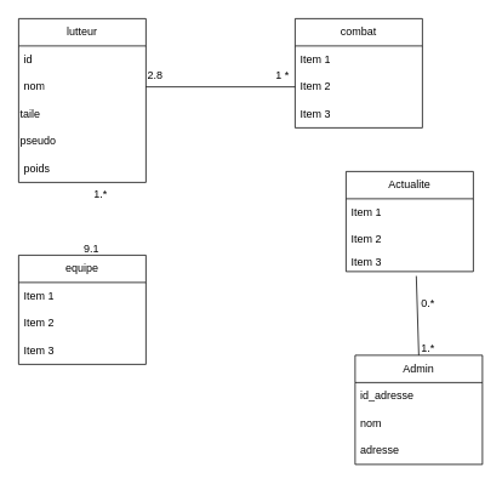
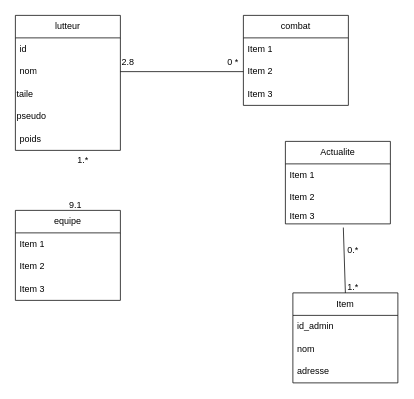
  <mxCell id="0" />
  <mxCell id="1" parent="0" />
  <mxCell id="2" value="lutteur" style="swimlane;fontStyle=0;childLayout=stackLayout;horizontal=1;startSize=30;horizontalStack=0;resizeParent=1;resizeParentMax=0;resizeLast=0;collapsible=1;marginBottom=0;whiteSpace=wrap;html=1;" parent="1" vertex="1"><mxGeometry x="20" y="20" width="140" height="180" as="geometry" /></mxCell>
  <mxCell id="3" value="id" style="text;strokeColor=none;fillColor=none;align=left;verticalAlign=middle;spacingLeft=4;spacingRight=4;overflow=hidden;points=[[0,0.5],[1,0.5]];portConstraint=eastwest;rotatable=0;whiteSpace=wrap;html=1;" parent="2" vertex="1"><mxGeometry y="30" width="140" height="30" as="geometry" /></mxCell>
  <mxCell id="4" value="nom" style="text;strokeColor=none;fillColor=none;align=left;verticalAlign=middle;spacingLeft=4;spacingRight=4;overflow=hidden;points=[[0,0.5],[1,0.5]];portConstraint=eastwest;rotatable=0;whiteSpace=wrap;html=1;" parent="2" vertex="1"><mxGeometry y="60" width="140" height="30" as="geometry" /></mxCell>
  <mxCell id="5" value="taile" style="text;html=1;strokeColor=none;fillColor=none;align=left;verticalAlign=middle;whiteSpace=wrap;rounded=0;" parent="2" vertex="1"><mxGeometry y="90" width="140" height="30" as="geometry" /></mxCell>
  <mxCell id="6" value="pseudo" style="text;html=1;strokeColor=none;fillColor=none;align=left;verticalAlign=middle;whiteSpace=wrap;rounded=0;" parent="2" vertex="1"><mxGeometry y="120" width="140" height="30" as="geometry" /></mxCell>
  <mxCell id="7" value="poids&amp;nbsp;&lt;br&gt;" style="text;strokeColor=none;fillColor=none;align=left;verticalAlign=middle;spacingLeft=4;spacingRight=4;overflow=hidden;points=[[0,0.5],[1,0.5]];portConstraint=eastwest;rotatable=0;whiteSpace=wrap;html=1;" parent="2" vertex="1"><mxGeometry y="150" width="140" height="30" as="geometry" /></mxCell>
  <mxCell id="8" value="combat" style="swimlane;fontStyle=0;childLayout=stackLayout;horizontal=1;startSize=30;horizontalStack=0;resizeParent=1;resizeParentMax=0;resizeLast=0;collapsible=1;marginBottom=0;whiteSpace=wrap;html=1;" parent="1" vertex="1"><mxGeometry x="324" y="20" width="140" height="120" as="geometry" /></mxCell>
  <mxCell id="9" value="Item 1" style="text;strokeColor=none;fillColor=none;align=left;verticalAlign=middle;spacingLeft=4;spacingRight=4;overflow=hidden;points=[[0,0.5],[1,0.5]];portConstraint=eastwest;rotatable=0;whiteSpace=wrap;html=1;" parent="8" vertex="1"><mxGeometry y="30" width="140" height="30" as="geometry" /></mxCell>
  <mxCell id="10" value="Item 2" style="text;strokeColor=none;fillColor=none;align=left;verticalAlign=middle;spacingLeft=4;spacingRight=4;overflow=hidden;points=[[0,0.5],[1,0.5]];portConstraint=eastwest;rotatable=0;whiteSpace=wrap;html=1;" parent="8" vertex="1"><mxGeometry y="60" width="140" height="30" as="geometry" /></mxCell>
  <mxCell id="11" value="Item 3" style="text;strokeColor=none;fillColor=none;align=left;verticalAlign=middle;spacingLeft=4;spacingRight=4;overflow=hidden;points=[[0,0.5],[1,0.5]];portConstraint=eastwest;rotatable=0;whiteSpace=wrap;html=1;" parent="8" vertex="1"><mxGeometry y="90" width="140" height="30" as="geometry" /></mxCell>
  <mxCell id="12" value="equipe" style="swimlane;fontStyle=0;childLayout=stackLayout;horizontal=1;startSize=30;horizontalStack=0;resizeParent=1;resizeParentMax=0;resizeLast=0;collapsible=1;marginBottom=0;whiteSpace=wrap;html=1;" parent="1" vertex="1"><mxGeometry x="20" y="280" width="140" height="120" as="geometry" /></mxCell>
  <mxCell id="13" value="Item 1" style="text;strokeColor=none;fillColor=none;align=left;verticalAlign=middle;spacingLeft=4;spacingRight=4;overflow=hidden;points=[[0,0.5],[1,0.5]];portConstraint=eastwest;rotatable=0;whiteSpace=wrap;html=1;" parent="12" vertex="1"><mxGeometry y="30" width="140" height="30" as="geometry" /></mxCell>
  <mxCell id="14" value="Item 2" style="text;strokeColor=none;fillColor=none;align=left;verticalAlign=middle;spacingLeft=4;spacingRight=4;overflow=hidden;points=[[0,0.5],[1,0.5]];portConstraint=eastwest;rotatable=0;whiteSpace=wrap;html=1;" parent="12" vertex="1"><mxGeometry y="60" width="140" height="30" as="geometry" /></mxCell>
  <mxCell id="15" value="Item 3" style="text;strokeColor=none;fillColor=none;align=left;verticalAlign=middle;spacingLeft=4;spacingRight=4;overflow=hidden;points=[[0,0.5],[1,0.5]];portConstraint=eastwest;rotatable=0;whiteSpace=wrap;html=1;" parent="12" vertex="1"><mxGeometry y="90" width="140" height="30" as="geometry" /></mxCell>
  <mxCell id="16" value="Actualite" style="swimlane;fontStyle=0;childLayout=stackLayout;horizontal=1;startSize=30;horizontalStack=0;resizeParent=1;resizeParentMax=0;resizeLast=0;collapsible=1;marginBottom=0;whiteSpace=wrap;html=1;" parent="1" vertex="1"><mxGeometry x="380" y="188" width="140" height="110" as="geometry" /></mxCell>
  <mxCell id="17" value="Item 1" style="text;strokeColor=none;fillColor=none;align=left;verticalAlign=middle;spacingLeft=4;spacingRight=4;overflow=hidden;points=[[0,0.5],[1,0.5]];portConstraint=eastwest;rotatable=0;whiteSpace=wrap;html=1;" parent="16" vertex="1"><mxGeometry y="30" width="140" height="30" as="geometry" /></mxCell>
  <mxCell id="18" value="Item 2" style="text;strokeColor=none;fillColor=none;align=left;verticalAlign=middle;spacingLeft=4;spacingRight=4;overflow=hidden;points=[[0,0.5],[1,0.5]];portConstraint=eastwest;rotatable=0;whiteSpace=wrap;html=1;" parent="16" vertex="1"><mxGeometry y="60" width="140" height="30" as="geometry" /></mxCell>
  <mxCell id="19" value="Item 3" style="text;strokeColor=none;fillColor=none;align=left;verticalAlign=middle;spacingLeft=4;spacingRight=4;overflow=hidden;points=[[0,0.5],[1,0.5]];portConstraint=eastwest;rotatable=0;whiteSpace=wrap;html=1;" parent="16" vertex="1"><mxGeometry y="90" width="140" height="20" as="geometry" /></mxCell>
  <mxCell id="20" value="" style="endArrow=none;html=1;rounded=0;exitX=1;exitY=0.5;exitDx=0;exitDy=0;entryX=0;entryY=0.5;entryDx=0;entryDy=0;" parent="1" source="4" target="10" edge="1"><mxGeometry width="50" height="50" relative="1" as="geometry"><mxPoint x="190" y="130" as="sourcePoint" /><mxPoint x="240" y="80" as="targetPoint" /></mxGeometry></mxCell>
- <mxCell id="21" value="Admin" style="swimlane;fontStyle=0;childLayout=stackLayout;horizontal=1;startSize=30;horizontalStack=0;resizeParent=1;resizeParentMax=0;resizeLast=0;collapsible=1;marginBottom=0;whiteSpace=wrap;html=1;" parent="1" vertex="1"><mxGeometry x="390" y="390" width="140" height="120" as="geometry" /></mxCell>
- <mxCell id="22" value="id_adresse" style="text;strokeColor=none;fillColor=none;align=left;verticalAlign=middle;spacingLeft=4;spacingRight=4;overflow=hidden;points=[[0,0.5],[1,0.5]];portConstraint=eastwest;rotatable=0;whiteSpace=wrap;html=1;" parent="21" vertex="1"><mxGeometry y="30" width="140" height="30" as="geometry" /></mxCell>
+ <mxCell id="21" value="Item" style="swimlane;fontStyle=0;childLayout=stackLayout;horizontal=1;startSize=30;horizontalStack=0;resizeParent=1;resizeParentMax=0;resizeLast=0;collapsible=1;marginBottom=0;whiteSpace=wrap;html=1;" parent="1" vertex="1"><mxGeometry x="390" y="390" width="140" height="120" as="geometry" /></mxCell>
+ <mxCell id="22" value="id_admin" style="text;strokeColor=none;fillColor=none;align=left;verticalAlign=middle;spacingLeft=4;spacingRight=4;overflow=hidden;points=[[0,0.5],[1,0.5]];portConstraint=eastwest;rotatable=0;whiteSpace=wrap;html=1;" parent="21" vertex="1"><mxGeometry y="30" width="140" height="30" as="geometry" /></mxCell>
  <mxCell id="23" value="nom" style="text;strokeColor=none;fillColor=none;align=left;verticalAlign=middle;spacingLeft=4;spacingRight=4;overflow=hidden;points=[[0,0.5],[1,0.5]];portConstraint=eastwest;rotatable=0;whiteSpace=wrap;html=1;" parent="21" vertex="1"><mxGeometry y="60" width="140" height="30" as="geometry" /></mxCell>
  <mxCell id="24" value="adresse&lt;br&gt;" style="text;strokeColor=none;fillColor=none;align=left;verticalAlign=middle;spacingLeft=4;spacingRight=4;overflow=hidden;points=[[0,0.5],[1,0.5]];portConstraint=eastwest;rotatable=0;whiteSpace=wrap;html=1;" parent="21" vertex="1"><mxGeometry y="90" width="140" height="30" as="geometry" /></mxCell>
- <mxCell id="25" value="1 *" style="text;html=1;align=center;verticalAlign=middle;resizable=0;points=[];autosize=1;strokeColor=none;fillColor=none;" vertex="1" parent="1"><mxGeometry x="290" y="68" width="40" height="30" as="geometry" /></mxCell>
+ <mxCell id="25" value="0 *" style="text;html=1;align=center;verticalAlign=middle;resizable=0;points=[];autosize=1;strokeColor=none;fillColor=none;" vertex="1" parent="1"><mxGeometry x="290" y="68" width="40" height="30" as="geometry" /></mxCell>
  <mxCell id="26" value="2.8" style="text;html=1;align=center;verticalAlign=middle;resizable=0;points=[];autosize=1;strokeColor=none;fillColor=none;" vertex="1" parent="1"><mxGeometry x="150" y="68" width="40" height="30" as="geometry" /></mxCell>
  <mxCell id="27" value="1.*" style="text;html=1;align=center;verticalAlign=middle;resizable=0;points=[];autosize=1;strokeColor=none;fillColor=none;" vertex="1" parent="1"><mxGeometry x="90" y="198" width="40" height="30" as="geometry" /></mxCell>
  <mxCell id="28" value="9.1" style="text;html=1;align=center;verticalAlign=middle;resizable=0;points=[];autosize=1;strokeColor=none;fillColor=none;" vertex="1" parent="1"><mxGeometry x="80" y="258" width="40" height="30" as="geometry" /></mxCell>
  <mxCell id="29" value="" style="endArrow=none;html=1;rounded=0;entryX=0.552;entryY=1.244;entryDx=0;entryDy=0;entryPerimeter=0;exitX=0.5;exitY=0;exitDx=0;exitDy=0;" edge="1" parent="1" source="21" target="19"><mxGeometry width="50" height="50" relative="1" as="geometry"><mxPoint x="350" y="390" as="sourcePoint" /><mxPoint x="340" y="310" as="targetPoint" /><Array as="points" /></mxGeometry></mxCell>
  <mxCell id="30" value="0.*" style="text;html=1;align=center;verticalAlign=middle;resizable=0;points=[];autosize=1;strokeColor=none;fillColor=none;" vertex="1" parent="1"><mxGeometry x="450" y="318" width="40" height="30" as="geometry" /></mxCell>
  <mxCell id="31" value="1.*" style="text;html=1;align=center;verticalAlign=middle;resizable=0;points=[];autosize=1;strokeColor=none;fillColor=none;" vertex="1" parent="1"><mxGeometry x="450" y="368" width="40" height="30" as="geometry" /></mxCell>
